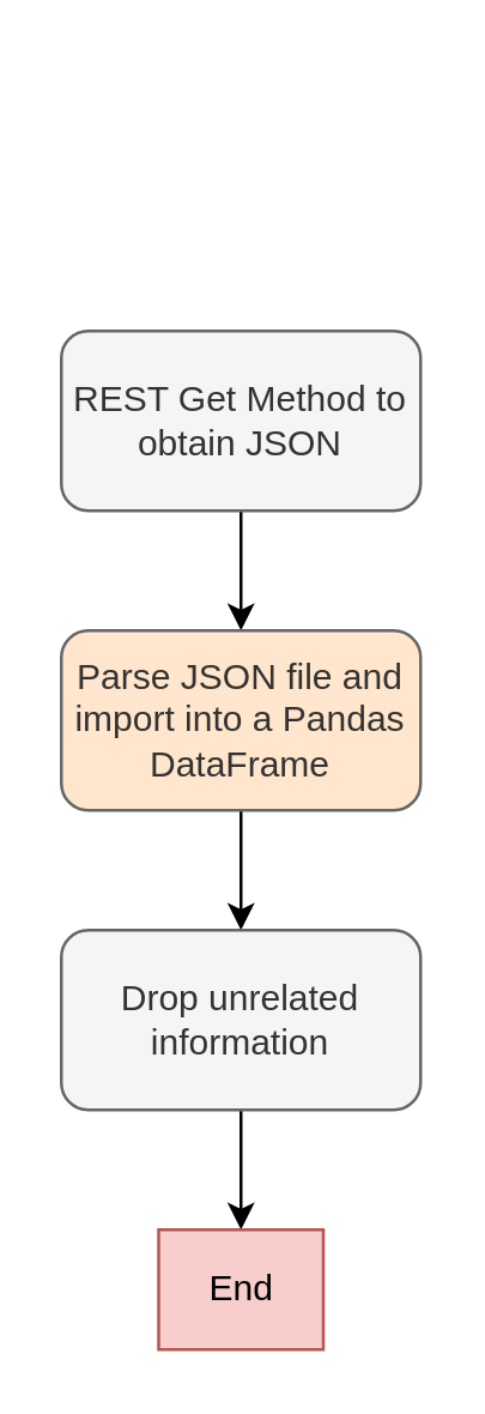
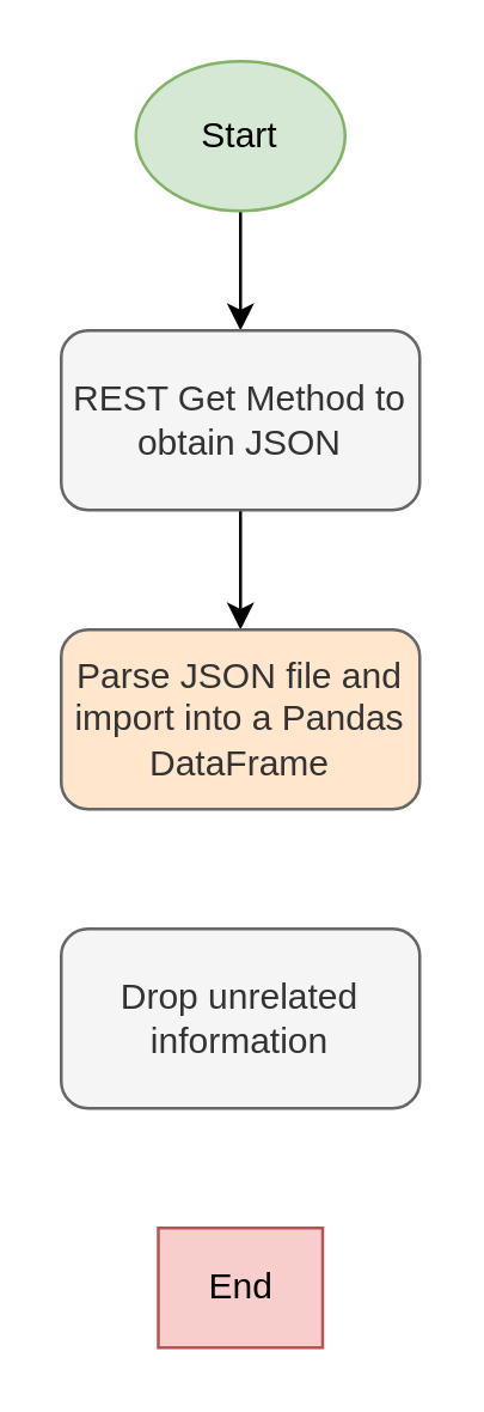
  <mxCell id="0" />
  <mxCell id="1" parent="0" />
+ <mxCell id="2" style="edgeStyle=orthogonalEdgeStyle;rounded=0;orthogonalLoop=1;jettySize=auto;html=1;exitX=0.5;exitY=1;exitDx=0;exitDy=0;entryX=0.5;entryY=0;entryDx=0;entryDy=0;" edge="1" parent="1" source="3" target="5"><mxGeometry relative="1" as="geometry" /></mxCell>
+ <mxCell id="3" value="Start" style="ellipse;whiteSpace=wrap;html=1;fillColor=#d5e8d4;strokeColor=#82b366;" vertex="1" parent="1"><mxGeometry x="45" y="20" width="70" height="50" as="geometry" /></mxCell>
  <mxCell id="4" style="edgeStyle=orthogonalEdgeStyle;rounded=0;orthogonalLoop=1;jettySize=auto;html=1;entryX=0.5;entryY=0;entryDx=0;entryDy=0;" edge="1" parent="1" source="5" target="7"><mxGeometry relative="1" as="geometry" /></mxCell>
  <mxCell id="5" value="REST Get Method to obtain JSON" style="rounded=1;whiteSpace=wrap;html=1;fillColor=#f5f5f5;fontColor=#333333;strokeColor=#666666;" vertex="1" parent="1"><mxGeometry x="20" y="110" width="120" height="60" as="geometry" /></mxCell>
- <mxCell id="6" value="" style="edgeStyle=orthogonalEdgeStyle;rounded=0;orthogonalLoop=1;jettySize=auto;html=1;" edge="1" parent="1" source="7" target="9"><mxGeometry relative="1" as="geometry" /></mxCell>
  <mxCell id="7" value="Parse JSON file and import into a Pandas DataFrame" style="rounded=1;whiteSpace=wrap;html=1;fillColor=#ffe6cc;fontColor=#333333;strokeColor=#666666;" vertex="1" parent="1"><mxGeometry x="20" y="210" width="120" height="60" as="geometry" /></mxCell>
- <mxCell id="8" value="" style="edgeStyle=orthogonalEdgeStyle;rounded=0;orthogonalLoop=1;jettySize=auto;html=1;" edge="1" parent="1" source="9" target="10"><mxGeometry relative="1" as="geometry" /></mxCell>
  <mxCell id="9" value="Drop unrelated information" style="whiteSpace=wrap;html=1;rounded=1;fontColor=#333333;strokeColor=#666666;fillColor=#f5f5f5;" vertex="1" parent="1"><mxGeometry x="20" y="310" width="120" height="60" as="geometry" /></mxCell>
  <mxCell id="10" value="End" style="whiteSpace=wrap;html=1;strokeColor=#b85450;fillColor=#f8cecc;rounded=0;" vertex="1" parent="1"><mxGeometry x="52.5" y="410" width="55" height="40" as="geometry" /></mxCell>
